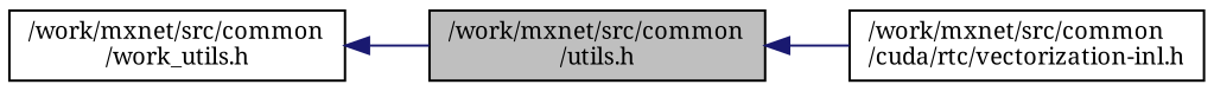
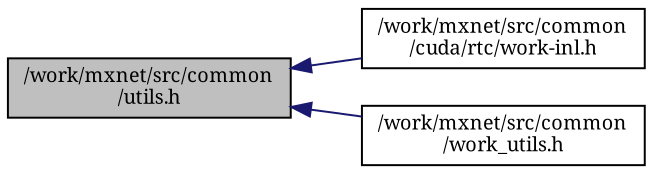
  digraph {
    fontname="Noto Serif"
    rankdir=LR
    node [color=black fillcolor=white fontname="Noto Serif" fontsize=10 shape=record style=filled]
    edge [color=midnightblue dir=back fontname="Noto Serif" fontsize=10 labelfontname=Helvetica labelfontsize=10 style=solid]
    n1 [fillcolor=grey75 fontcolor=black height=0.2 label="/work/mxnet/src/common\l/utils.h" width=0.4]
-   n2 [height=0.2 label="/work/mxnet/src/common\l/cuda/rtc/vectorization-inl.h" width=0.4]
+   n2 [height=0.2 label="/work/mxnet/src/common\l/cuda/rtc/work-inl.h" width=0.4]
    n3 [height=0.2 label="/work/mxnet/src/common\l/work_utils.h" width=0.4]
    n1 -> n2
-   n3 -> n1
+   n1 -> n3
  }
